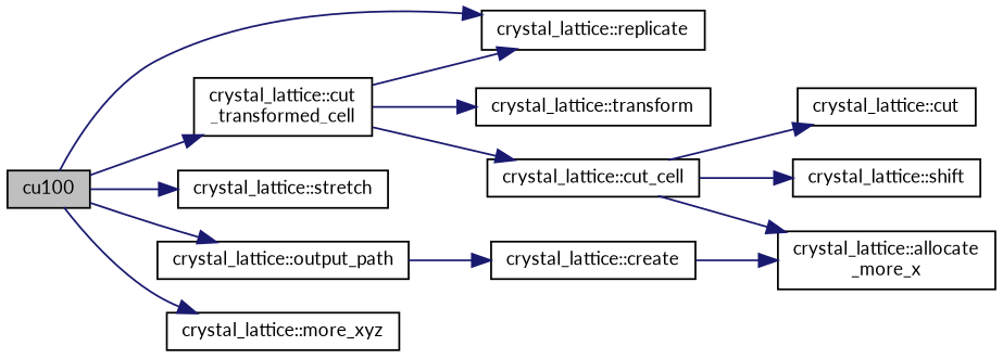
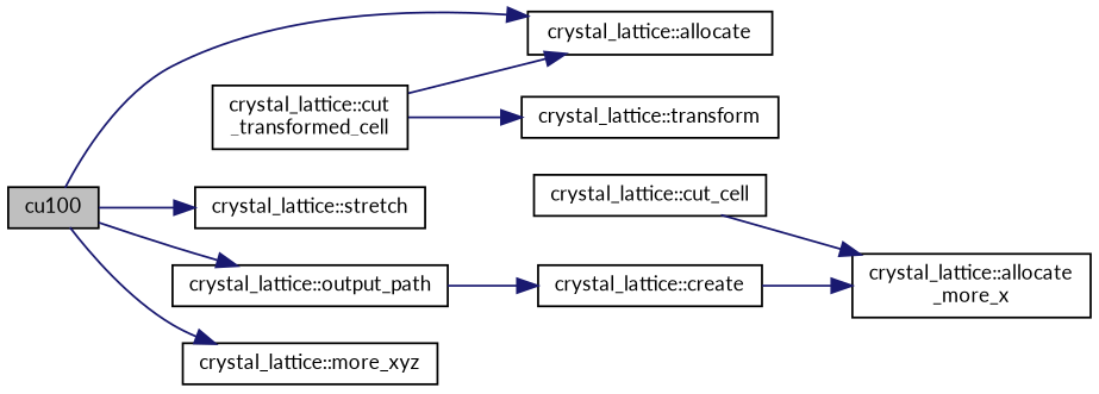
  digraph {
    fontname=Lato
    rankdir=LR
    node [color=black fillcolor=white fontname=Lato fontsize=10 shape=record style=filled]
    edge [color=midnightblue fontname=Lato fontsize=10 labelfontname=Helvetica labelfontsize=10 style=solid]
    n1 [fillcolor=grey75 fontcolor=black height=0.2 label=cu100 width=0.4]
    n2 [height=0.2 label="crystal_lattice::cut\l_transformed_cell" width=0.4]
-   n3 [height=0.2 label="crystal_lattice::replicate" width=0.4]
+   n3 [height=0.2 label="crystal_lattice::allocate" width=0.4]
    n4 [height=0.2 label="crystal_lattice::stretch" width=0.4]
    n5 [height=0.2 label="crystal_lattice::output_path" width=0.4]
    n6 [height=0.2 label="crystal_lattice::more_xyz" width=0.4]
    n7 [height=0.2 label="crystal_lattice::create" width=0.4]
    n8 [height=0.2 label="crystal_lattice::allocate\l_more_x" width=0.4]
    n9 [height=0.2 label="crystal_lattice::transform" width=0.4]
    n10 [height=0.2 label="crystal_lattice::cut_cell" width=0.4]
-   n11 [height=0.2 label="crystal_lattice::shift" width=0.4]
-   n12 [height=0.2 label="crystal_lattice::cut" width=0.4]
-   n1 -> n2
    n1 -> n3
    n1 -> n4
    n1 -> n5
    n1 -> n6
    n2 -> n3
    n2 -> n9
-   n2 -> n10
    n5 -> n7
    n7 -> n8
    n10 -> n8
-   n10 -> n11
-   n10 -> n12
  }
